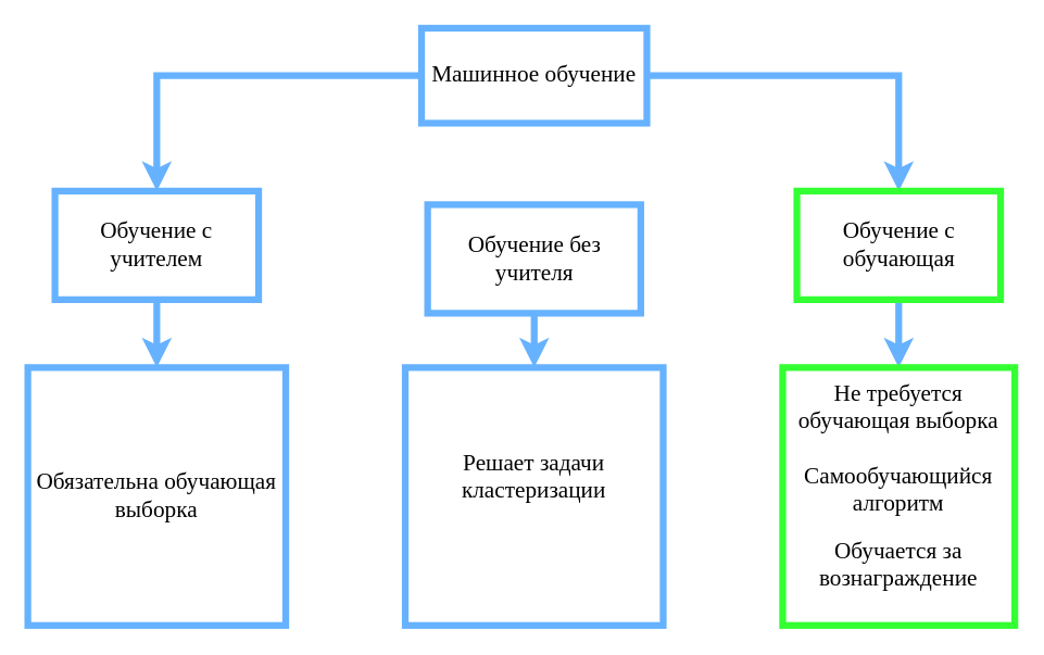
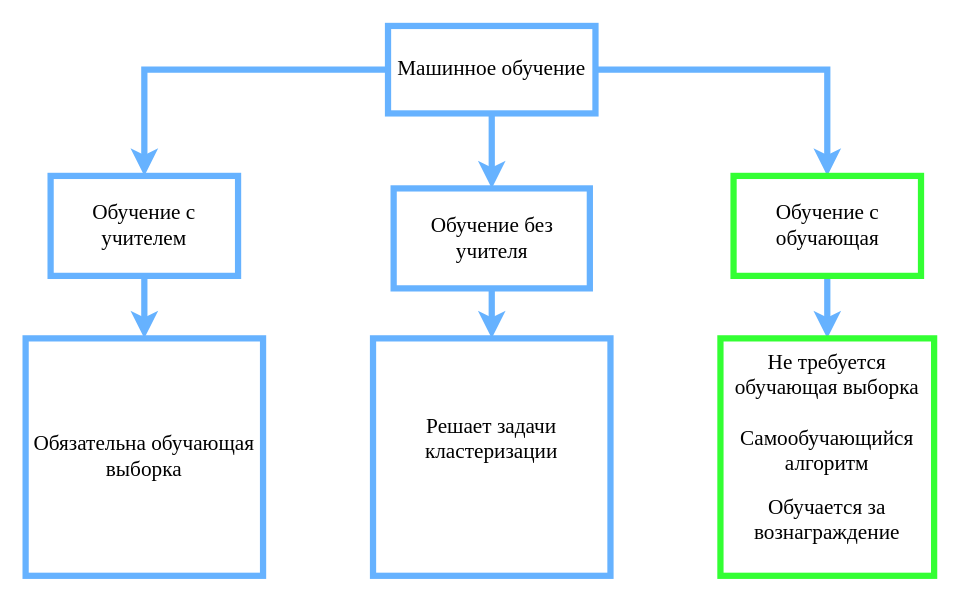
  <mxCell id="0" />
  <mxCell id="1" parent="0" />
+ <mxCell id="2" style="edgeStyle=orthogonalEdgeStyle;rounded=0;orthogonalLoop=1;jettySize=auto;html=1;entryX=0.5;entryY=0;entryDx=0;entryDy=0;strokeWidth=5;strokeColor=#66B2FF;" parent="1" source="5" target="9" edge="1"><mxGeometry relative="1" as="geometry" /></mxCell>
  <mxCell id="3" style="edgeStyle=orthogonalEdgeStyle;rounded=0;orthogonalLoop=1;jettySize=auto;html=1;entryX=0.5;entryY=0;entryDx=0;entryDy=0;strokeColor=#66B2FF;strokeWidth=5;" parent="1" source="5" target="7" edge="1"><mxGeometry relative="1" as="geometry" /></mxCell>
  <mxCell id="4" style="edgeStyle=orthogonalEdgeStyle;rounded=0;orthogonalLoop=1;jettySize=auto;html=1;entryX=0.5;entryY=0;entryDx=0;entryDy=0;strokeColor=#66B2FF;strokeWidth=5;" parent="1" source="5" target="11" edge="1"><mxGeometry relative="1" as="geometry" /></mxCell>
  <mxCell id="5" value="&lt;font style=&quot;font-size: 17px&quot; face=&quot;Times New Roman&quot;&gt;Машинное обучение&lt;/font&gt;" style="rounded=0;whiteSpace=wrap;html=1;strokeColor=#66B2FF;strokeWidth=5;" parent="1" vertex="1"><mxGeometry x="310" y="20" width="166" height="70" as="geometry" /></mxCell>
  <mxCell id="6" value="" style="edgeStyle=orthogonalEdgeStyle;rounded=0;orthogonalLoop=1;jettySize=auto;html=1;strokeColor=#66B2FF;strokeWidth=5;" parent="1" source="7" target="12" edge="1"><mxGeometry relative="1" as="geometry" /></mxCell>
  <mxCell id="7" value="&lt;font style=&quot;font-size: 17px&quot; face=&quot;Times New Roman&quot;&gt;Обучение с учителем&lt;/font&gt;" style="rounded=0;whiteSpace=wrap;html=1;strokeColor=#66B2FF;strokeWidth=5;" parent="1" vertex="1"><mxGeometry x="40" y="140" width="150" height="80" as="geometry" /></mxCell>
  <mxCell id="8" value="" style="edgeStyle=orthogonalEdgeStyle;rounded=0;orthogonalLoop=1;jettySize=auto;html=1;strokeColor=#66B2FF;strokeWidth=5;" parent="1" source="9" target="13" edge="1"><mxGeometry relative="1" as="geometry" /></mxCell>
  <mxCell id="9" value="&lt;font style=&quot;font-size: 17px&quot; face=&quot;Times New Roman&quot;&gt;Обучение без учителя&lt;/font&gt;" style="rounded=0;whiteSpace=wrap;html=1;strokeColor=#66B2FF;strokeWidth=5;" parent="1" vertex="1"><mxGeometry x="314.5" y="150" width="157" height="80" as="geometry" /></mxCell>
  <mxCell id="10" value="" style="edgeStyle=orthogonalEdgeStyle;rounded=0;orthogonalLoop=1;jettySize=auto;html=1;strokeColor=#66B2FF;strokeWidth=5;" parent="1" source="11" target="14" edge="1"><mxGeometry relative="1" as="geometry" /></mxCell>
  <mxCell id="11" value="&lt;font style=&quot;font-size: 17px&quot; face=&quot;Times New Roman&quot;&gt;Обучение с обучающая&lt;/font&gt;" style="rounded=0;whiteSpace=wrap;html=1;strokeColor=#33FF33;strokeWidth=5;" parent="1" vertex="1"><mxGeometry x="586.5" y="140" width="150" height="80" as="geometry" /></mxCell>
  <mxCell id="12" value="&lt;blockquote style=&quot;margin: 0 0 0 40px ; border: none ; padding: 0px&quot;&gt;&lt;/blockquote&gt;&lt;span style=&quot;font-size: 17px ; font-family: &amp;#34;times new roman&amp;#34;&quot;&gt;Обязательна обучающая выборка&lt;/span&gt;&lt;font face=&quot;Times New Roman&quot;&gt;&lt;span style=&quot;font-size: 17px&quot;&gt;&lt;br&gt;&lt;/span&gt;&lt;/font&gt;" style="whiteSpace=wrap;html=1;aspect=fixed;strokeColor=#66B2FF;strokeWidth=5;align=center;" parent="1" vertex="1"><mxGeometry x="20" y="270" width="190" height="190" as="geometry" /></mxCell>
  <mxCell id="13" value="&lt;font face=&quot;times new roman, serif&quot;&gt;&lt;font style=&quot;font-size: 17px&quot;&gt;Решает задачи кластеризации&lt;/font&gt;&lt;br&gt;&lt;br&gt;&lt;br&gt;&lt;/font&gt;" style="whiteSpace=wrap;html=1;aspect=fixed;strokeColor=#66B2FF;strokeWidth=5;" parent="1" vertex="1"><mxGeometry x="298" y="270" width="190" height="190" as="geometry" /></mxCell>
  <mxCell id="14" value="&lt;span style=&quot;font-family: &amp;#34;times new roman&amp;#34; , serif ; font-size: 17px&quot;&gt;Не требуется обучающая выборка&lt;br&gt;&lt;br&gt;Самообучающийся алгоритм&lt;br&gt;&lt;/span&gt;&lt;br&gt;&lt;span style=&quot;font-family: &amp;#34;times new roman&amp;#34; , serif ; font-size: 17px&quot;&gt;Обучается за вознаграждение&lt;/span&gt;&lt;br&gt;&lt;div&gt;&lt;br&gt;&lt;/div&gt;&lt;font color=&quot;#66cc00&quot;&gt;&lt;span style=&quot;font-size: medium ; white-space: normal&quot;&gt;&lt;/span&gt;&lt;/font&gt;" style="rounded=0;whiteSpace=wrap;html=1;strokeColor=#33FF33;strokeWidth=5;align=center;" parent="1" vertex="1"><mxGeometry x="576" y="270" width="171" height="190" as="geometry" /></mxCell>
